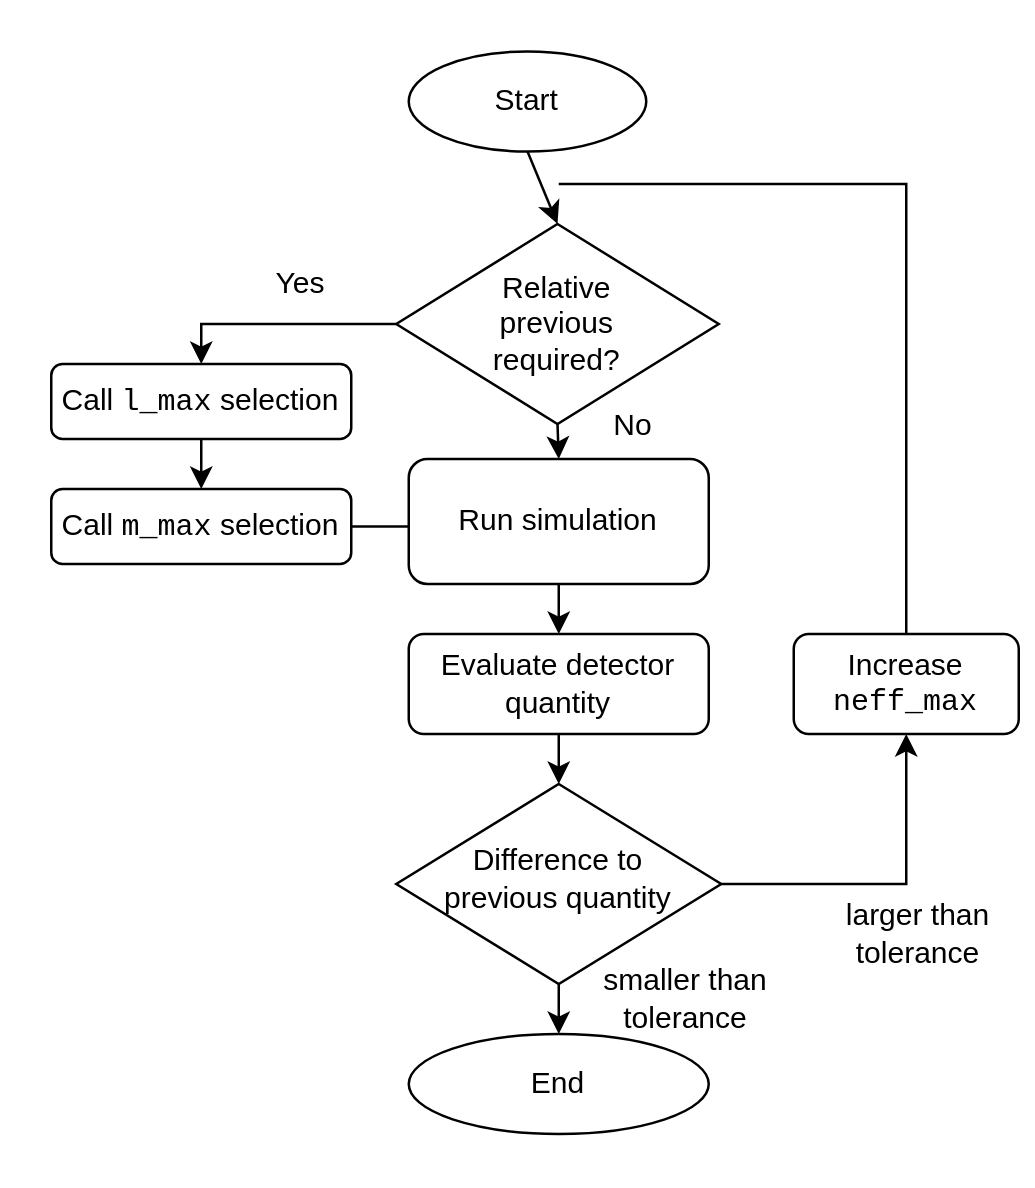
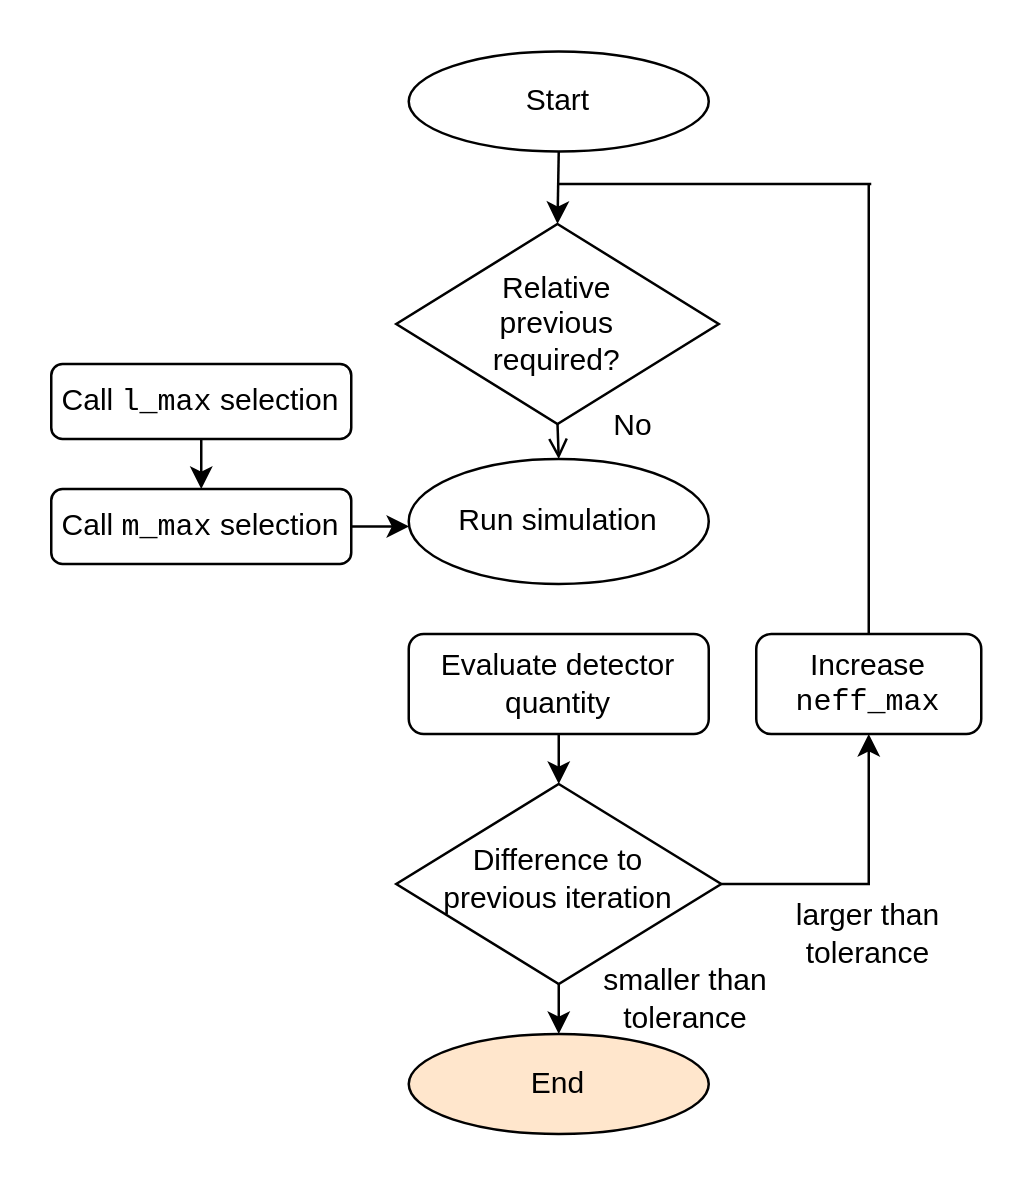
  <mxCell id="0" />
  <mxCell id="1" parent="0" />
  <mxCell id="2" value="Call &lt;font face=&quot;Courier New&quot;&gt;l_max&lt;/font&gt; &lt;font face=&quot;Courier New&quot;&gt;&lt;font face=&quot;Helvetica&quot;&gt;selection&lt;/font&gt;&lt;br&gt;&lt;/font&gt;" style="rounded=1;whiteSpace=wrap;html=1;fontSize=12;glass=0;strokeWidth=1;shadow=0;" vertex="1" parent="1"><mxGeometry x="20" y="145" width="120" height="30" as="geometry" /></mxCell>
  <mxCell id="3" style="edgeStyle=orthogonalEdgeStyle;rounded=0;orthogonalLoop=1;jettySize=auto;html=1;entryX=0.5;entryY=1;entryDx=0;entryDy=0;entryPerimeter=0;" edge="1" parent="1" source="4" target="8"><mxGeometry relative="1" as="geometry" /></mxCell>
- <mxCell id="4" value="Difference to&lt;br&gt; previous quantity" style="rhombus;whiteSpace=wrap;html=1;shadow=0;fontFamily=Helvetica;fontSize=12;align=center;strokeWidth=1;spacing=6;spacingTop=-4;" vertex="1" parent="1"><mxGeometry x="158" y="313" width="130" height="80" as="geometry" /></mxCell>
+ <mxCell id="4" value="Difference to&lt;br&gt; previous iteration" style="rhombus;whiteSpace=wrap;html=1;shadow=0;fontFamily=Helvetica;fontSize=12;align=center;strokeWidth=1;spacing=6;spacingTop=-4;" vertex="1" parent="1"><mxGeometry x="158" y="313" width="130" height="80" as="geometry" /></mxCell>
  <mxCell id="5" value="Evaluate detector quantity" style="rounded=1;whiteSpace=wrap;html=1;" vertex="1" parent="1"><mxGeometry x="163" y="253" width="120" height="40" as="geometry" /></mxCell>
  <mxCell id="6" value="" style="endArrow=classic;html=1;exitX=0.5;exitY=1;exitDx=0;exitDy=0;" edge="1" parent="1" source="5" target="4"><mxGeometry width="50" height="50" relative="1" as="geometry"><mxPoint x="393" y="423" as="sourcePoint" /><mxPoint x="443" y="373" as="targetPoint" /></mxGeometry></mxCell>
  <mxCell id="7" style="edgeStyle=orthogonalEdgeStyle;rounded=0;orthogonalLoop=1;jettySize=auto;html=1;exitX=0.5;exitY=0;exitDx=0;exitDy=0;endArrow=none;endFill=0;" edge="1" parent="1" source="8"><mxGeometry relative="1" as="geometry"><Array as="points"><mxPoint x="348" y="73" /><mxPoint x="223" y="73" /></Array><mxPoint x="223" y="73" as="targetPoint" /></mxGeometry></mxCell>
- <mxCell id="8" value="Increase &lt;font face=&quot;Courier New&quot;&gt;neff_max&lt;/font&gt;" style="rounded=1;whiteSpace=wrap;html=1;" vertex="1" parent="1"><mxGeometry x="317" y="253" width="90" height="40" as="geometry" /></mxCell>
- <mxCell id="9" value="larger than tolerance" style="text;html=1;strokeColor=none;fillColor=none;align=center;verticalAlign=middle;whiteSpace=wrap;rounded=0;" vertex="1" parent="1"><mxGeometry x="327" y="363" width="80" height="20" as="geometry" /></mxCell>
- <mxCell id="10" value="Start" style="ellipse;whiteSpace=wrap;html=1;" vertex="1" parent="1"><mxGeometry x="163" y="20" width="95" height="40" as="geometry" /></mxCell>
+ <mxCell id="8" value="Increase &lt;font face=&quot;Courier New&quot;&gt;neff_max&lt;/font&gt;" style="rounded=1;whiteSpace=wrap;html=1;" vertex="1" parent="1"><mxGeometry x="302" y="253" width="90" height="40" as="geometry" /></mxCell>
+ <mxCell id="9" value="larger than tolerance" style="text;html=1;strokeColor=none;fillColor=none;align=center;verticalAlign=middle;whiteSpace=wrap;rounded=0;" vertex="1" parent="1"><mxGeometry x="307" y="363" width="80" height="20" as="geometry" /></mxCell>
+ <mxCell id="10" value="Start" style="ellipse;whiteSpace=wrap;html=1;" vertex="1" parent="1"><mxGeometry x="163" y="20" width="120" height="40" as="geometry" /></mxCell>
  <mxCell id="11" value="" style="endArrow=classic;html=1;exitX=0.5;exitY=1;exitDx=0;exitDy=0;entryX=0.5;entryY=0;entryDx=0;entryDy=0;" edge="1" parent="1" source="10" target="15"><mxGeometry width="50" height="50" relative="1" as="geometry"><mxPoint x="103" y="243" as="sourcePoint" /><mxPoint x="153" y="193" as="targetPoint" /></mxGeometry></mxCell>
- <mxCell id="12" value="End" style="ellipse;whiteSpace=wrap;html=1;" vertex="1" parent="1"><mxGeometry x="163" y="413" width="120" height="40" as="geometry" /></mxCell>
+ <mxCell id="12" value="End" style="ellipse;whiteSpace=wrap;html=1;fillColor=#ffe6cc;" vertex="1" parent="1"><mxGeometry x="163" y="413" width="120" height="40" as="geometry" /></mxCell>
  <mxCell id="13" value="" style="endArrow=classic;html=1;exitX=0.5;exitY=1;exitDx=0;exitDy=0;entryX=0.5;entryY=0;entryDx=0;entryDy=0;" edge="1" parent="1" source="4" target="12"><mxGeometry width="50" height="50" relative="1" as="geometry"><mxPoint x="253" y="443" as="sourcePoint" /><mxPoint x="303" y="393" as="targetPoint" /></mxGeometry></mxCell>
  <mxCell id="14" value="smaller than tolerance" style="text;html=1;strokeColor=none;fillColor=none;align=center;verticalAlign=middle;whiteSpace=wrap;rounded=0;" vertex="1" parent="1"><mxGeometry x="234" y="389" width="80" height="20" as="geometry" /></mxCell>
  <mxCell id="15" value="Relative&lt;br&gt;&lt;div&gt; previous &lt;br&gt;&lt;/div&gt;&lt;div&gt;required?&lt;/div&gt;" style="rhombus;whiteSpace=wrap;html=1;" vertex="1" parent="1"><mxGeometry x="158" y="89" width="129" height="80" as="geometry" /></mxCell>
- <mxCell id="16" value="Run simulation" style="rounded=1;whiteSpace=wrap;html=1;fontSize=12;glass=0;strokeWidth=1;shadow=0;" vertex="1" parent="1"><mxGeometry x="163" y="183" width="120" height="50" as="geometry" /></mxCell>
- <mxCell id="17" value="" style="endArrow=classic;html=1;exitX=0;exitY=0.5;exitDx=0;exitDy=0;entryX=0.5;entryY=0;entryDx=0;entryDy=0;edgeStyle=orthogonalEdgeStyle;rounded=0;" edge="1" parent="1" source="15" target="2"><mxGeometry width="50" height="50" relative="1" as="geometry"><mxPoint x="77" y="183" as="sourcePoint" /><mxPoint x="127" y="133" as="targetPoint" /></mxGeometry></mxCell>
+ <mxCell id="16" value="Run simulation" style="ellipse;whiteSpace=wrap;html=1;fontSize=12;glass=0;strokeWidth=1;shadow=0;" vertex="1" parent="1"><mxGeometry x="163" y="183" width="120" height="50" as="geometry" /></mxCell>
  <mxCell id="18" value="" style="endArrow=classic;html=1;exitX=0.5;exitY=1;exitDx=0;exitDy=0;entryX=0.5;entryY=0;entryDx=0;entryDy=0;edgeStyle=orthogonalEdgeStyle;rounded=0;" edge="1" parent="1" source="2" target="24"><mxGeometry width="50" height="50" relative="1" as="geometry"><mxPoint x="47" y="323" as="sourcePoint" /><mxPoint x="97" y="273" as="targetPoint" /><Array as="points" /></mxGeometry></mxCell>
- <mxCell id="19" value="" style="endArrow=classic;html=1;exitX=0.5;exitY=1;exitDx=0;exitDy=0;entryX=0.5;entryY=0;entryDx=0;entryDy=0;" edge="1" parent="1" source="15" target="16"><mxGeometry width="50" height="50" relative="1" as="geometry"><mxPoint x="137" y="193" as="sourcePoint" /><mxPoint x="187" y="143" as="targetPoint" /></mxGeometry></mxCell>
- <mxCell id="20" value="" style="endArrow=classic;html=1;exitX=0.5;exitY=1;exitDx=0;exitDy=0;entryX=0.5;entryY=0;entryDx=0;entryDy=0;" edge="1" parent="1" source="16" target="5"><mxGeometry width="50" height="50" relative="1" as="geometry"><mxPoint x="217" y="283" as="sourcePoint" /><mxPoint x="267" y="233" as="targetPoint" /></mxGeometry></mxCell>
- <mxCell id="21" value="Yes" style="text;html=1;strokeColor=none;fillColor=none;align=center;verticalAlign=middle;whiteSpace=wrap;rounded=0;" vertex="1" parent="1"><mxGeometry x="100" y="103" width="40" height="20" as="geometry" /></mxCell>
+ <mxCell id="19" value="" style="endArrow=open;html=1;exitX=0.5;exitY=1;exitDx=0;exitDy=0;entryX=0.5;entryY=0;entryDx=0;entryDy=0;" edge="1" parent="1" source="15" target="16"><mxGeometry width="50" height="50" relative="1" as="geometry"><mxPoint x="137" y="193" as="sourcePoint" /><mxPoint x="187" y="143" as="targetPoint" /></mxGeometry></mxCell>
  <mxCell id="22" value="No" style="text;html=1;strokeColor=none;fillColor=none;align=center;verticalAlign=middle;whiteSpace=wrap;rounded=0;" vertex="1" parent="1"><mxGeometry x="233" y="160" width="40" height="20" as="geometry" /></mxCell>
- <mxCell id="23" value="" style="edgeStyle=orthogonalEdgeStyle;rounded=0;orthogonalLoop=1;jettySize=auto;html=1;endArrow=none;endFill=1;" edge="1" parent="1" source="24" target="16"><mxGeometry relative="1" as="geometry"><Array as="points"><mxPoint x="163" y="211" /></Array></mxGeometry></mxCell>
+ <mxCell id="23" value="" style="edgeStyle=orthogonalEdgeStyle;rounded=0;orthogonalLoop=1;jettySize=auto;html=1;endArrow=classic;endFill=1;" edge="1" parent="1" source="24" target="16"><mxGeometry relative="1" as="geometry"><Array as="points"><mxPoint x="163" y="211" /></Array></mxGeometry></mxCell>
  <mxCell id="24" value="Call &lt;font face=&quot;Courier New&quot;&gt;m_max&lt;font face=&quot;Helvetica&quot;&gt; selection&lt;/font&gt;&lt;br&gt;&lt;/font&gt;" style="rounded=1;whiteSpace=wrap;html=1;fontSize=12;glass=0;strokeWidth=1;shadow=0;" vertex="1" parent="1"><mxGeometry x="20" y="195" width="120" height="30" as="geometry" /></mxCell>
